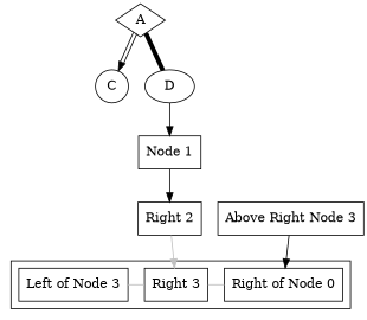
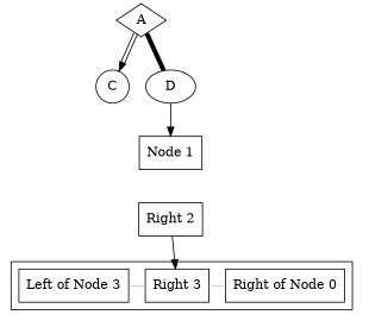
  digraph {
    node [shape=rect]
    n1 [label="Left of Node 3"]
    n2 [label="Right 3"]
    n3 [label="Right of Node 0"]
    A [shape=diamond]
    C [shape=circle]
    D [shape=""]
    n7 [label="Node 1"]
    n8 [label="Right 2"]
-   n9 [label="Above Right Node 3"]
    subgraph cluster_1 {
      subgraph sub_2 {
        rank=same
        n1
        n2
        n3
      }
    }
    n1 -> n2 [arrowhead=none color=grey]
    n2 -> n3 [arrowhead=none color=grey]
    A -> C [color="black:invis:black"]
    A -> D [arrowhead=none penwidth=5]
    D -> n7
-   n7 -> n8
-   n8 -> n2 [color=grey]
-   n9 -> n3
+   n8 -> n2
  }
